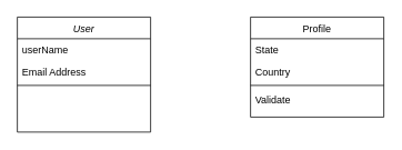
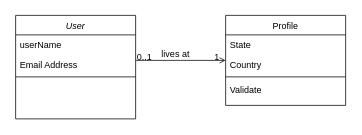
  <mxCell id="0" />
  <mxCell id="1" parent="0" />
  <mxCell id="2" value="User" style="swimlane;fontStyle=2;align=center;verticalAlign=top;childLayout=stackLayout;horizontal=1;startSize=26;horizontalStack=0;resizeParent=1;resizeLast=0;collapsible=1;marginBottom=0;rounded=0;shadow=0;strokeWidth=1;" vertex="1" parent="1"><mxGeometry width="160" height="138" as="geometry" x="20" y="20"><mxRectangle x="230" y="140" width="160" height="26" as="alternateBounds" /></mxGeometry></mxCell>
  <mxCell id="3" value="userName" style="text;align=left;verticalAlign=top;spacingLeft=4;spacingRight=4;overflow=hidden;rotatable=0;points=[[0,0.5],[1,0.5]];portConstraint=eastwest;" vertex="1" parent="2"><mxGeometry y="26" width="160" height="26" as="geometry" /></mxCell>
  <mxCell id="4" value="Email Address" style="text;align=left;verticalAlign=top;spacingLeft=4;spacingRight=4;overflow=hidden;rotatable=0;points=[[0,0.5],[1,0.5]];portConstraint=eastwest;rounded=0;shadow=0;html=0;" vertex="1" parent="2"><mxGeometry y="52" width="160" height="26" as="geometry" /></mxCell>
  <mxCell id="5" value="" style="line;html=1;strokeWidth=1;align=left;verticalAlign=middle;spacingTop=-1;spacingLeft=3;spacingRight=3;rotatable=0;labelPosition=right;points=[];portConstraint=eastwest;" vertex="1" parent="2"><mxGeometry y="78" width="160" height="8" as="geometry" /></mxCell>
  <mxCell id="6" value="Profile" style="swimlane;fontStyle=0;align=center;verticalAlign=top;childLayout=stackLayout;horizontal=1;startSize=26;horizontalStack=0;resizeParent=1;resizeLast=0;collapsible=1;marginBottom=0;rounded=0;shadow=0;strokeWidth=1;" vertex="1" parent="1"><mxGeometry x="300" width="160" height="120" as="geometry" y="20"><mxRectangle x="550" y="140" width="160" height="26" as="alternateBounds" /></mxGeometry></mxCell>
  <mxCell id="7" value="State" style="text;align=left;verticalAlign=top;spacingLeft=4;spacingRight=4;overflow=hidden;rotatable=0;points=[[0,0.5],[1,0.5]];portConstraint=eastwest;rounded=0;shadow=0;html=0;" vertex="1" parent="6"><mxGeometry y="26" width="160" height="26" as="geometry" /></mxCell>
  <mxCell id="8" value="Country" style="text;align=left;verticalAlign=top;spacingLeft=4;spacingRight=4;overflow=hidden;rotatable=0;points=[[0,0.5],[1,0.5]];portConstraint=eastwest;rounded=0;shadow=0;html=0;" vertex="1" parent="6"><mxGeometry y="52" width="160" height="26" as="geometry" /></mxCell>
  <mxCell id="9" value="" style="line;html=1;strokeWidth=1;align=left;verticalAlign=middle;spacingTop=-1;spacingLeft=3;spacingRight=3;rotatable=0;labelPosition=right;points=[];portConstraint=eastwest;" vertex="1" parent="6"><mxGeometry y="78" width="160" height="8" as="geometry" /></mxCell>
  <mxCell id="10" value="Validate" style="text;align=left;verticalAlign=top;spacingLeft=4;spacingRight=4;overflow=hidden;rotatable=0;points=[[0,0.5],[1,0.5]];portConstraint=eastwest;" vertex="1" parent="6"><mxGeometry y="86" width="160" height="26" as="geometry" /></mxCell>
+ <mxCell id="11" value="" style="endArrow=open;shadow=0;strokeWidth=1;rounded=0;endFill=1;edgeStyle=elbowEdgeStyle;elbow=vertical;" edge="1" parent="1" source="2" target="6"><mxGeometry x="0.5" y="41" relative="1" as="geometry"><mxPoint x="310" y="252" as="sourcePoint" /><mxPoint x="470" y="252" as="targetPoint" /><mxPoint x="-40" y="32" as="offset" /></mxGeometry></mxCell>
+ <mxCell id="12" value="0..1" style="resizable=0;align=left;verticalAlign=bottom;labelBackgroundColor=none;fontSize=12;" connectable="0" vertex="1" parent="11"><mxGeometry x="-1" relative="1" as="geometry"><mxPoint y="4" as="offset" /></mxGeometry></mxCell>
+ <mxCell id="13" value="1" style="resizable=0;align=right;verticalAlign=bottom;labelBackgroundColor=none;fontSize=12;" connectable="0" vertex="1" parent="11"><mxGeometry x="1" relative="1" as="geometry"><mxPoint x="-7" y="4" as="offset" /></mxGeometry></mxCell>
+ <mxCell id="14" value="lives at" style="text;html=1;resizable=0;points=[];;align=center;verticalAlign=middle;labelBackgroundColor=none;rounded=0;shadow=0;strokeWidth=1;fontSize=12;" vertex="1" connectable="0" parent="11"><mxGeometry x="0.5" y="49" relative="1" as="geometry"><mxPoint x="-38" y="40" as="offset" /></mxGeometry></mxCell>
